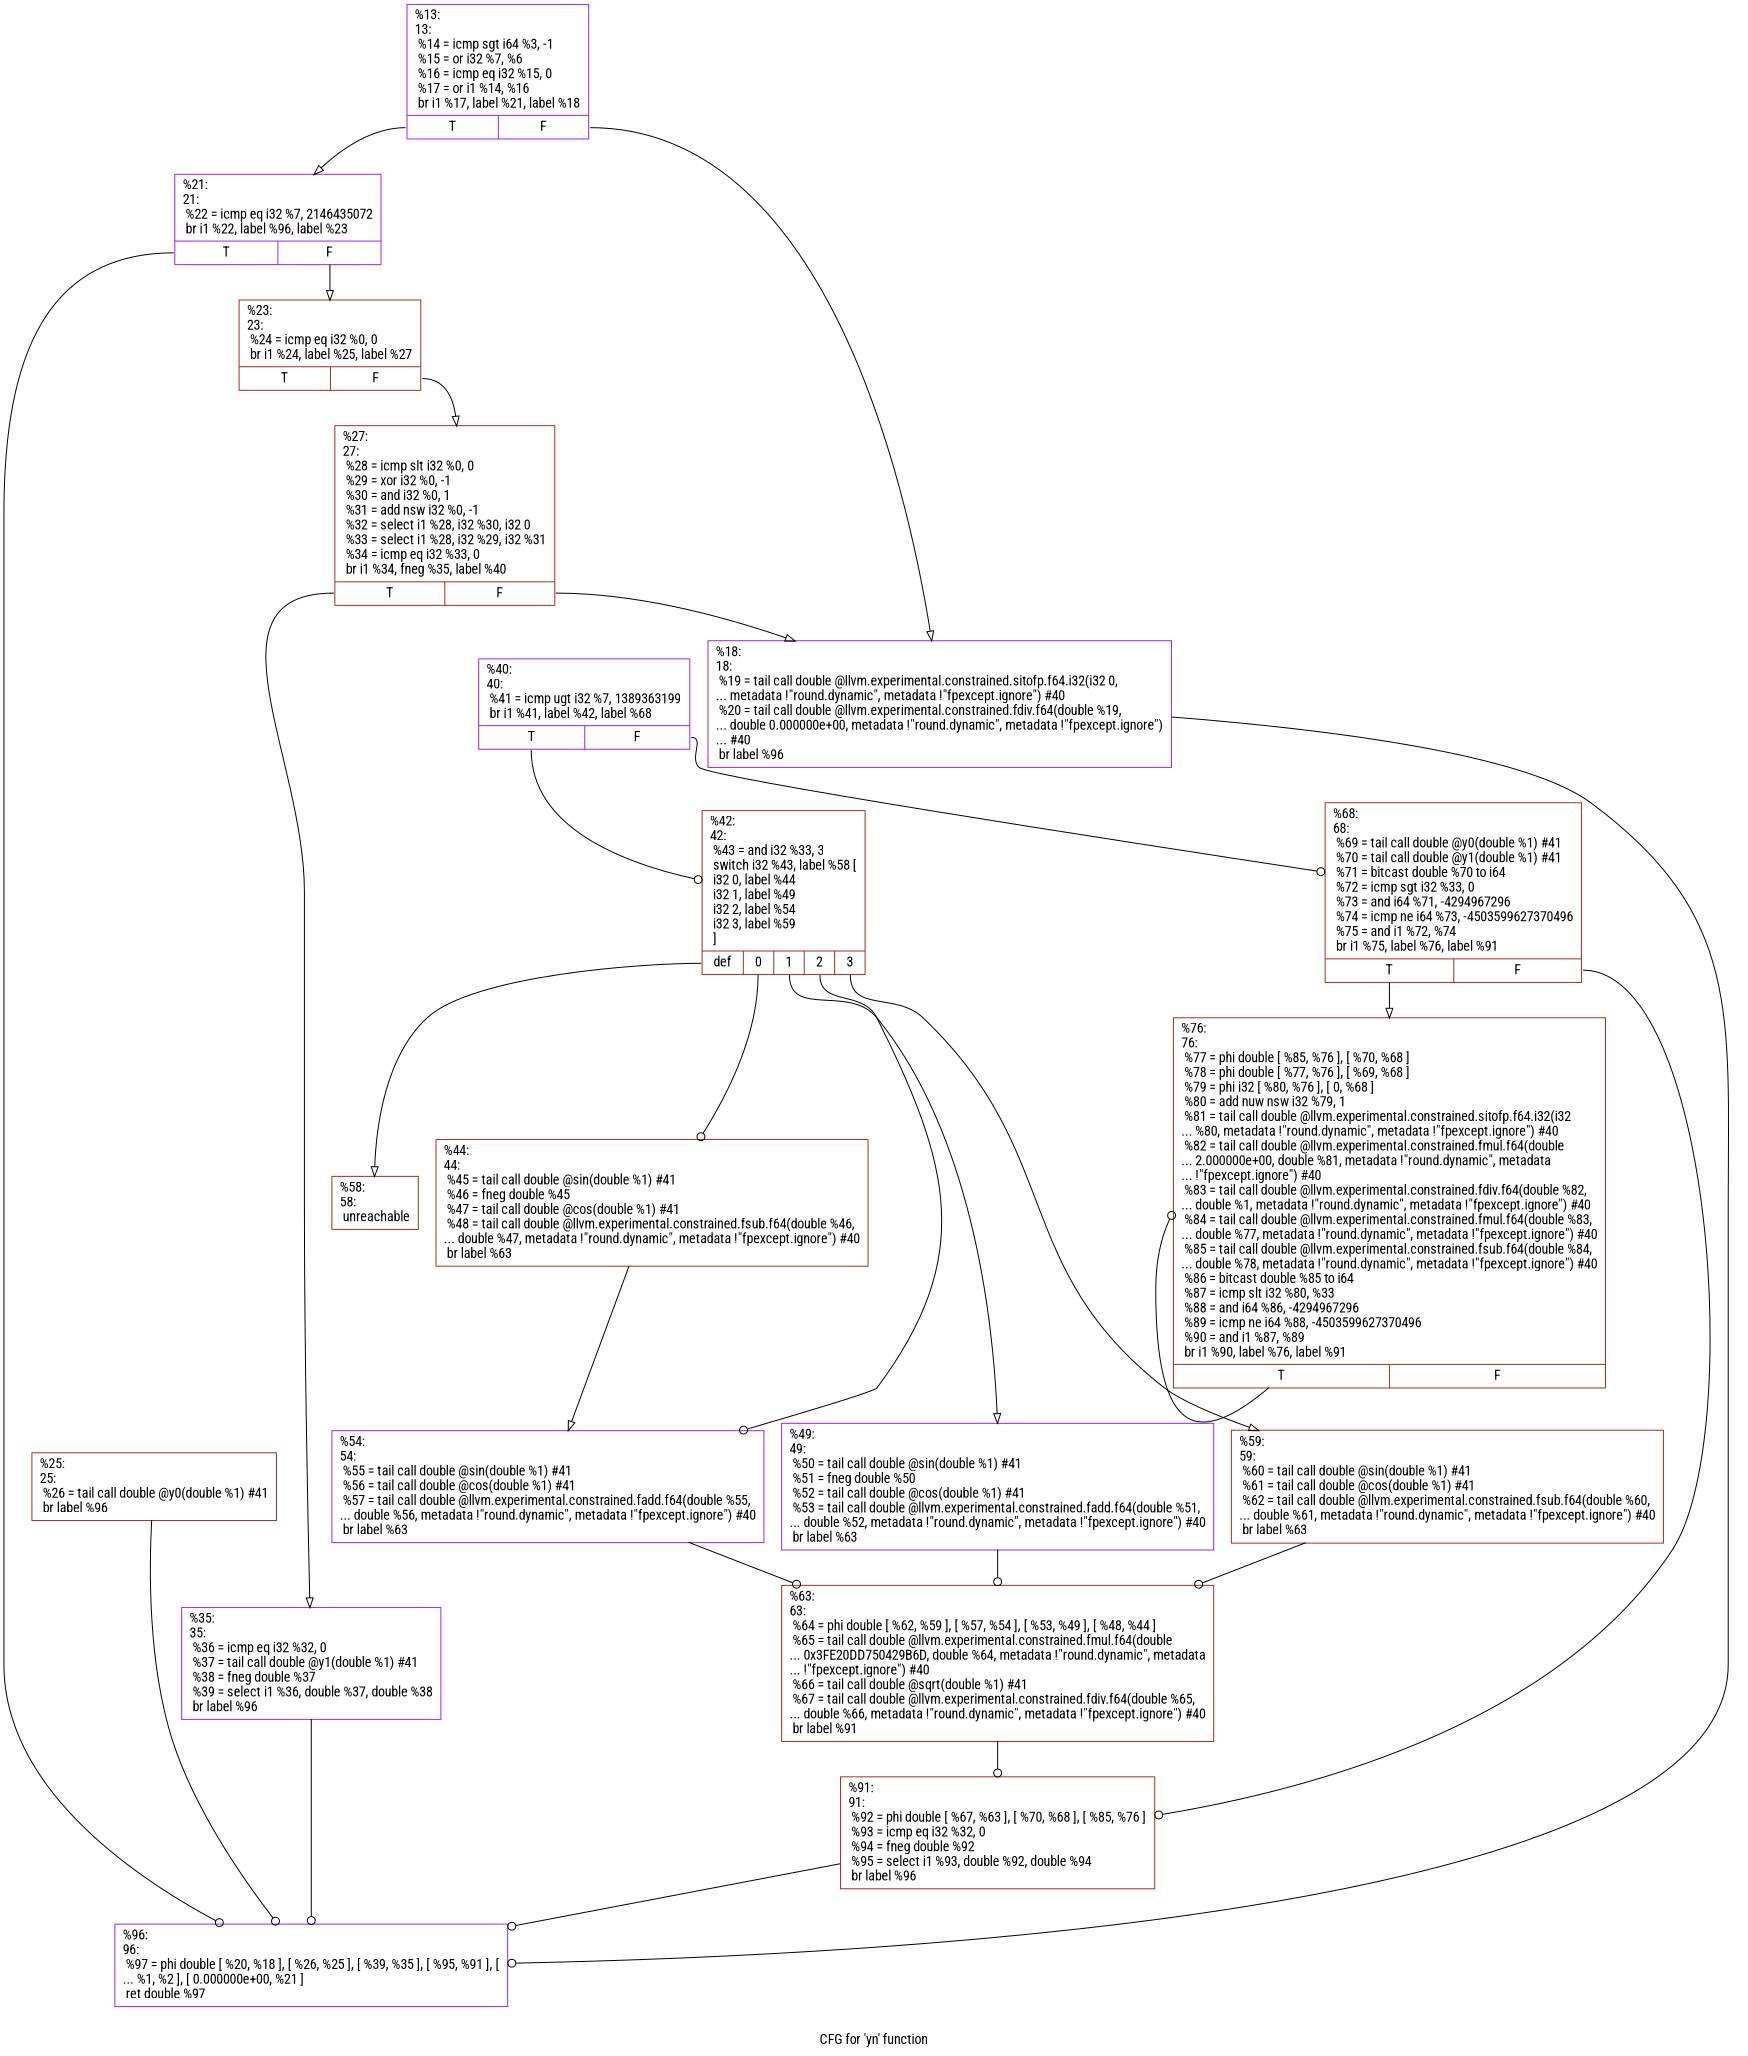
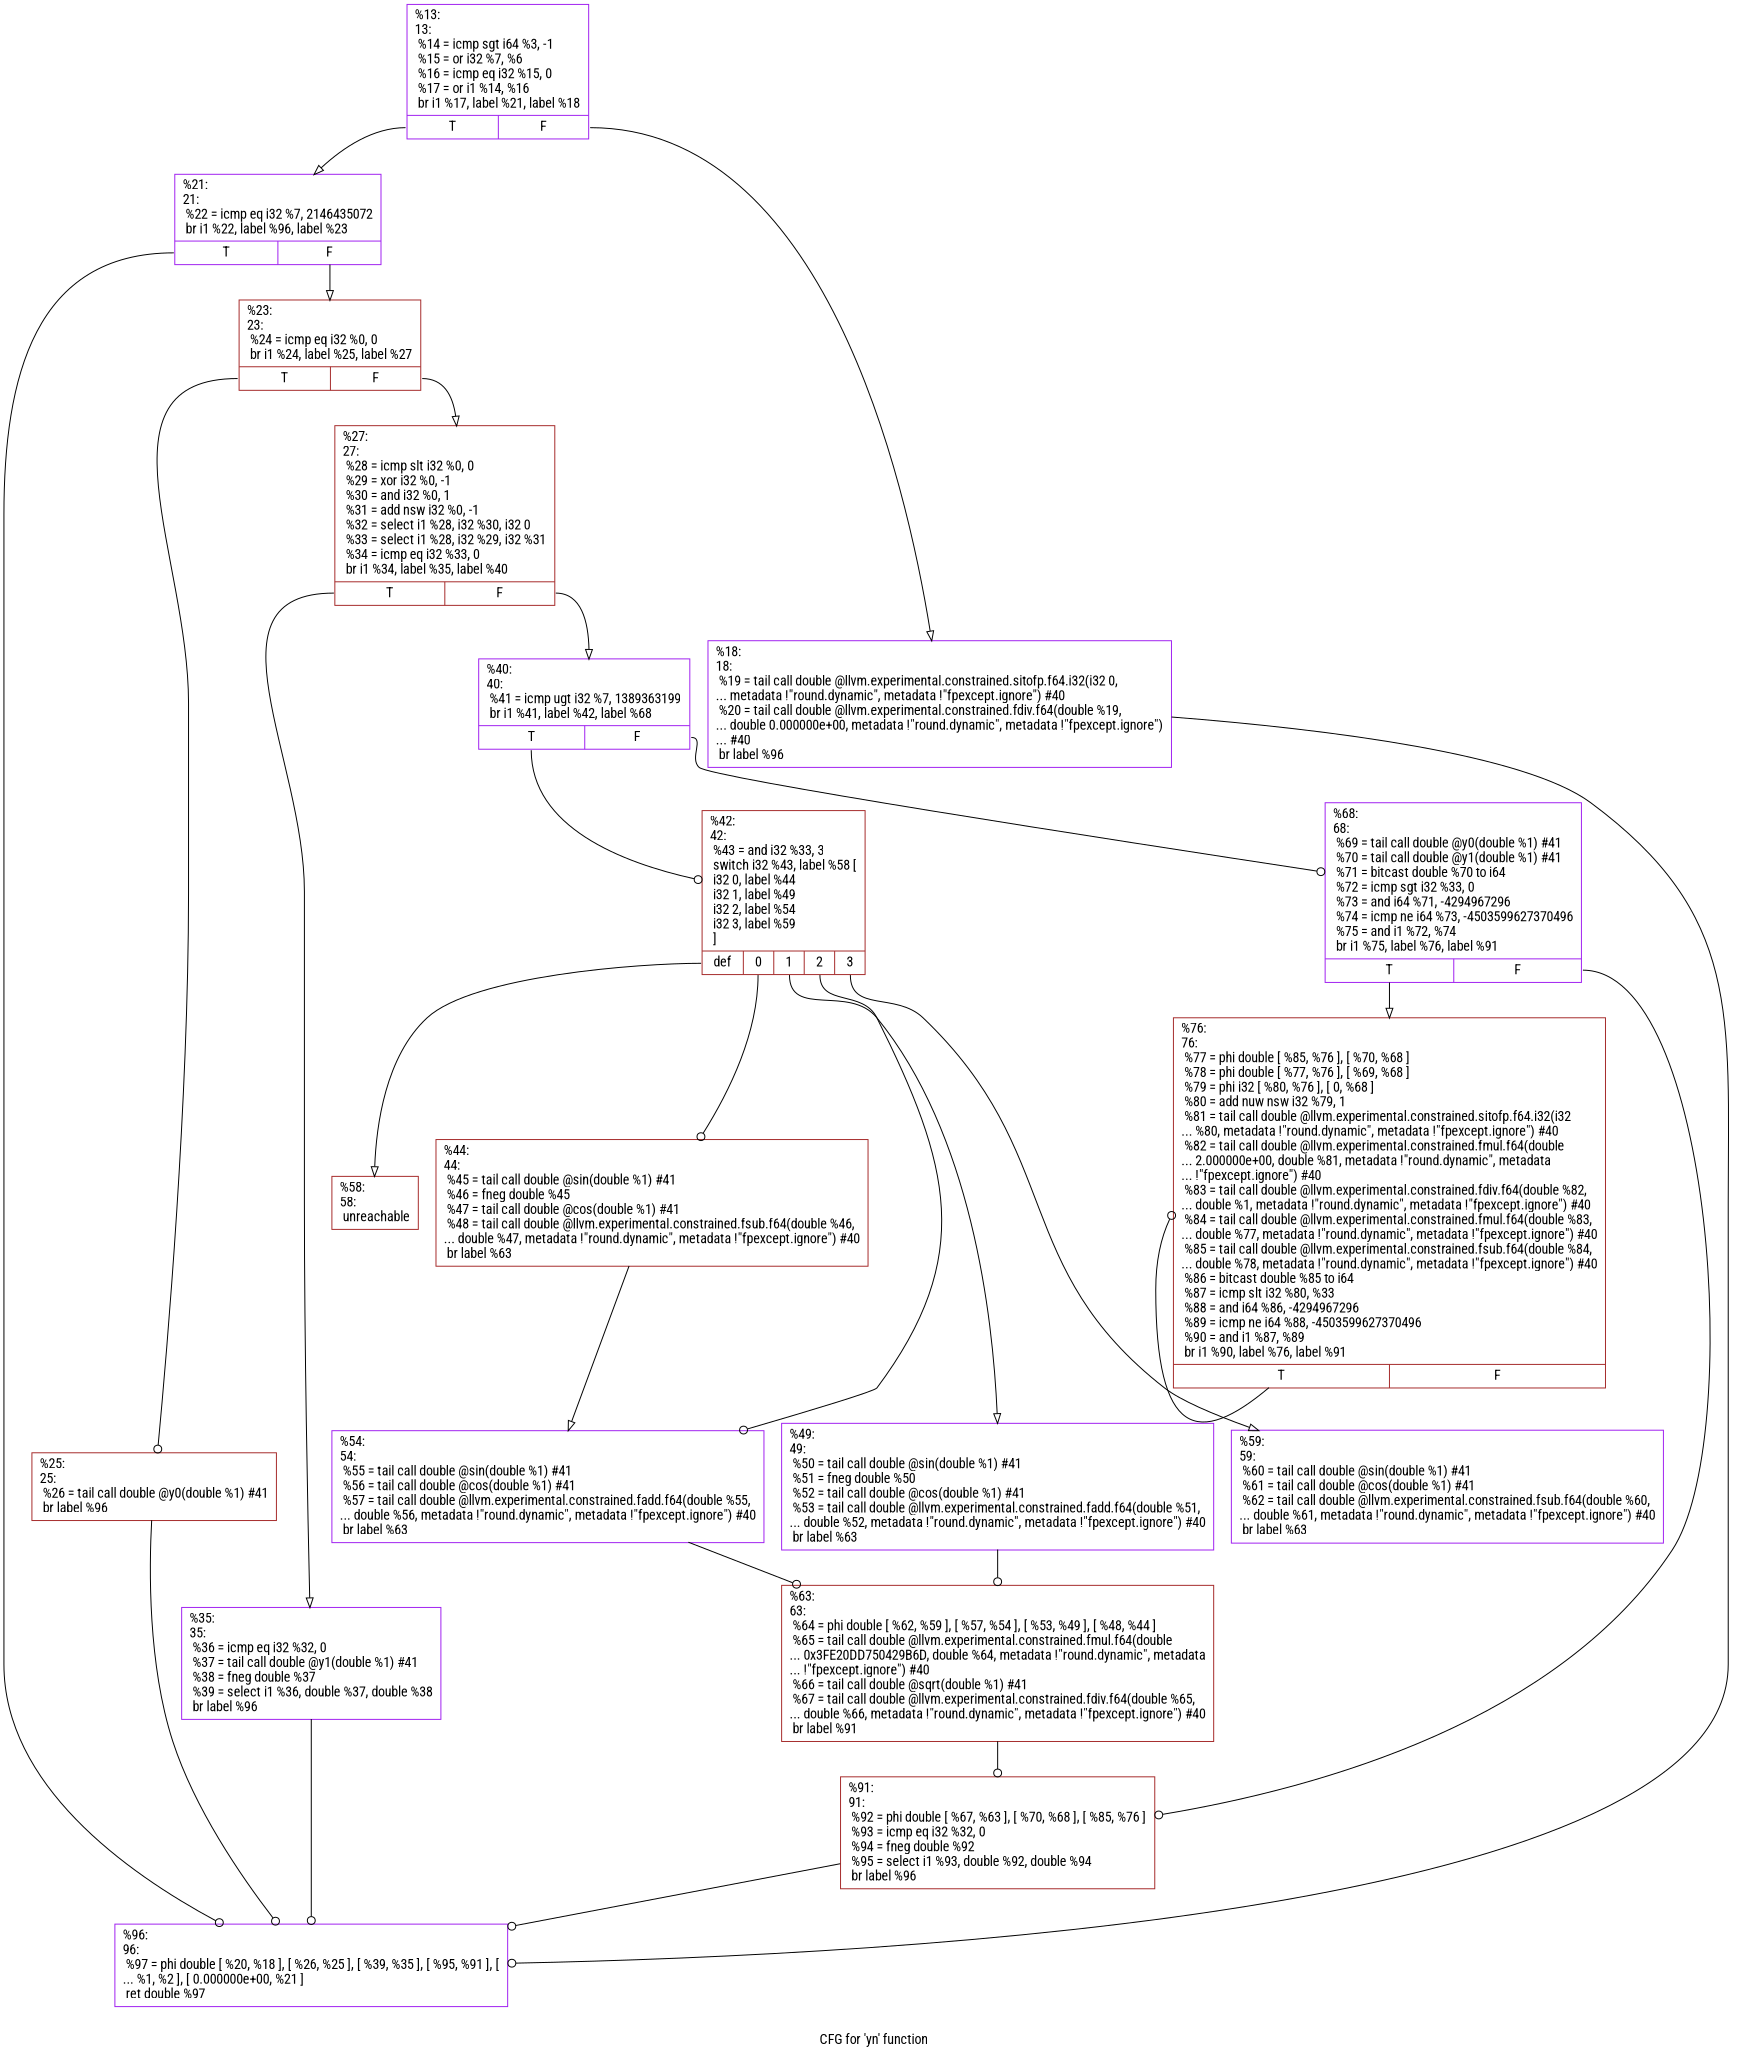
  digraph {
    fontname="Roboto Condensed"
    label="CFG for 'yn' function"
    node [color=brown fontname="Roboto Condensed" shape=record]
    edge [arrowhead=odot fontname="Roboto Condensed"]
    n1 [color=purple label="{%96:\l96:                                               \l  %97 = phi double [ %20, %18 ], [ %26, %25 ], [ %39, %35 ], [ %95, %91 ], [\l... %1, %2 ], [ 0.000000e+00, %21 ]\l  ret double %97\l}"]
    n2 [color=purple label="{%13:\l13:                                               \l  %14 = icmp sgt i64 %3, -1\l  %15 = or i32 %7, %6\l  %16 = icmp eq i32 %15, 0\l  %17 = or i1 %14, %16\l  br i1 %17, label %21, label %18\l|{<s0>T|<s1>F}}"]
    n3 [color=purple label="{%21:\l21:                                               \l  %22 = icmp eq i32 %7, 2146435072\l  br i1 %22, label %96, label %23\l|{<s0>T|<s1>F}}"]
    n4 [color=purple label="{%18:\l18:                                               \l  %19 = tail call double @llvm.experimental.constrained.sitofp.f64.i32(i32 0,\l... metadata !\"round.dynamic\", metadata !\"fpexcept.ignore\") #40\l  %20 = tail call double @llvm.experimental.constrained.fdiv.f64(double %19,\l... double 0.000000e+00, metadata !\"round.dynamic\", metadata !\"fpexcept.ignore\")\l... #40\l  br label %96\l}"]
    n5 [label="{%23:\l23:                                               \l  %24 = icmp eq i32 %0, 0\l  br i1 %24, label %25, label %27\l|{<s0>T|<s1>F}}"]
    n6 [label="{%25:\l25:                                               \l  %26 = tail call double @y0(double %1) #41\l  br label %96\l}"]
-   n7 [label="{%27:\l27:                                               \l  %28 = icmp slt i32 %0, 0\l  %29 = xor i32 %0, -1\l  %30 = and i32 %0, 1\l  %31 = add nsw i32 %0, -1\l  %32 = select i1 %28, i32 %30, i32 0\l  %33 = select i1 %28, i32 %29, i32 %31\l  %34 = icmp eq i32 %33, 0\l  br i1 %34, fneg %35, label %40\l|{<s0>T|<s1>F}}"]
+   n7 [label="{%27:\l27:                                               \l  %28 = icmp slt i32 %0, 0\l  %29 = xor i32 %0, -1\l  %30 = and i32 %0, 1\l  %31 = add nsw i32 %0, -1\l  %32 = select i1 %28, i32 %30, i32 0\l  %33 = select i1 %28, i32 %29, i32 %31\l  %34 = icmp eq i32 %33, 0\l  br i1 %34, label %35, label %40\l|{<s0>T|<s1>F}}"]
    n8 [color=purple label="{%35:\l35:                                               \l  %36 = icmp eq i32 %32, 0\l  %37 = tail call double @y1(double %1) #41\l  %38 = fneg double %37\l  %39 = select i1 %36, double %37, double %38\l  br label %96\l}"]
    n9 [color=purple label="{%40:\l40:                                               \l  %41 = icmp ugt i32 %7, 1389363199\l  br i1 %41, label %42, label %68\l|{<s0>T|<s1>F}}"]
    n10 [label="{%42:\l42:                                               \l  %43 = and i32 %33, 3\l  switch i32 %43, label %58 [\l    i32 0, label %44\l    i32 1, label %49\l    i32 2, label %54\l    i32 3, label %59\l  ]\l|{<s0>def|<s1>0|<s2>1|<s3>2|<s4>3}}"]
-   n11 [label="{%68:\l68:                                               \l  %69 = tail call double @y0(double %1) #41\l  %70 = tail call double @y1(double %1) #41\l  %71 = bitcast double %70 to i64\l  %72 = icmp sgt i32 %33, 0\l  %73 = and i64 %71, -4294967296\l  %74 = icmp ne i64 %73, -4503599627370496\l  %75 = and i1 %72, %74\l  br i1 %75, label %76, label %91\l|{<s0>T|<s1>F}}"]
+   n11 [color=purple label="{%68:\l68:                                               \l  %69 = tail call double @y0(double %1) #41\l  %70 = tail call double @y1(double %1) #41\l  %71 = bitcast double %70 to i64\l  %72 = icmp sgt i32 %33, 0\l  %73 = and i64 %71, -4294967296\l  %74 = icmp ne i64 %73, -4503599627370496\l  %75 = and i1 %72, %74\l  br i1 %75, label %76, label %91\l|{<s0>T|<s1>F}}"]
    n12 [label="{%58:\l58:                                               \l  unreachable\l}"]
    n13 [label="{%44:\l44:                                               \l  %45 = tail call double @sin(double %1) #41\l  %46 = fneg double %45\l  %47 = tail call double @cos(double %1) #41\l  %48 = tail call double @llvm.experimental.constrained.fsub.f64(double %46,\l... double %47, metadata !\"round.dynamic\", metadata !\"fpexcept.ignore\") #40\l  br label %63\l}"]
    n14 [color=purple label="{%49:\l49:                                               \l  %50 = tail call double @sin(double %1) #41\l  %51 = fneg double %50\l  %52 = tail call double @cos(double %1) #41\l  %53 = tail call double @llvm.experimental.constrained.fadd.f64(double %51,\l... double %52, metadata !\"round.dynamic\", metadata !\"fpexcept.ignore\") #40\l  br label %63\l}"]
    n15 [color=purple label="{%54:\l54:                                               \l  %55 = tail call double @sin(double %1) #41\l  %56 = tail call double @cos(double %1) #41\l  %57 = tail call double @llvm.experimental.constrained.fadd.f64(double %55,\l... double %56, metadata !\"round.dynamic\", metadata !\"fpexcept.ignore\") #40\l  br label %63\l}"]
-   n16 [label="{%59:\l59:                                               \l  %60 = tail call double @sin(double %1) #41\l  %61 = tail call double @cos(double %1) #41\l  %62 = tail call double @llvm.experimental.constrained.fsub.f64(double %60,\l... double %61, metadata !\"round.dynamic\", metadata !\"fpexcept.ignore\") #40\l  br label %63\l}"]
+   n16 [color=purple label="{%59:\l59:                                               \l  %60 = tail call double @sin(double %1) #41\l  %61 = tail call double @cos(double %1) #41\l  %62 = tail call double @llvm.experimental.constrained.fsub.f64(double %60,\l... double %61, metadata !\"round.dynamic\", metadata !\"fpexcept.ignore\") #40\l  br label %63\l}"]
    n17 [label="{%91:\l91:                                               \l  %92 = phi double [ %67, %63 ], [ %70, %68 ], [ %85, %76 ]\l  %93 = icmp eq i32 %32, 0\l  %94 = fneg double %92\l  %95 = select i1 %93, double %92, double %94\l  br label %96\l}"]
    n18 [label="{%76:\l76:                                               \l  %77 = phi double [ %85, %76 ], [ %70, %68 ]\l  %78 = phi double [ %77, %76 ], [ %69, %68 ]\l  %79 = phi i32 [ %80, %76 ], [ 0, %68 ]\l  %80 = add nuw nsw i32 %79, 1\l  %81 = tail call double @llvm.experimental.constrained.sitofp.f64.i32(i32\l... %80, metadata !\"round.dynamic\", metadata !\"fpexcept.ignore\") #40\l  %82 = tail call double @llvm.experimental.constrained.fmul.f64(double\l... 2.000000e+00, double %81, metadata !\"round.dynamic\", metadata\l... !\"fpexcept.ignore\") #40\l  %83 = tail call double @llvm.experimental.constrained.fdiv.f64(double %82,\l... double %1, metadata !\"round.dynamic\", metadata !\"fpexcept.ignore\") #40\l  %84 = tail call double @llvm.experimental.constrained.fmul.f64(double %83,\l... double %77, metadata !\"round.dynamic\", metadata !\"fpexcept.ignore\") #40\l  %85 = tail call double @llvm.experimental.constrained.fsub.f64(double %84,\l... double %78, metadata !\"round.dynamic\", metadata !\"fpexcept.ignore\") #40\l  %86 = bitcast double %85 to i64\l  %87 = icmp slt i32 %80, %33\l  %88 = and i64 %86, -4294967296\l  %89 = icmp ne i64 %88, -4503599627370496\l  %90 = and i1 %87, %89\l  br i1 %90, label %76, label %91\l|{<s0>T|<s1>F}}"]
    n19 [label="{%63:\l63:                                               \l  %64 = phi double [ %62, %59 ], [ %57, %54 ], [ %53, %49 ], [ %48, %44 ]\l  %65 = tail call double @llvm.experimental.constrained.fmul.f64(double\l... 0x3FE20DD750429B6D, double %64, metadata !\"round.dynamic\", metadata\l... !\"fpexcept.ignore\") #40\l  %66 = tail call double @sqrt(double %1) #41\l  %67 = tail call double @llvm.experimental.constrained.fdiv.f64(double %65,\l... double %66, metadata !\"round.dynamic\", metadata !\"fpexcept.ignore\") #40\l  br label %91\l}"]
    n2 -> n3 [arrowhead=onormal tailport=s0]
    n2 -> n4 [arrowhead=onormal tailport=s1]
    n3 -> n1 [tailport=s0]
    n3 -> n5 [arrowhead=onormal tailport=s1]
    n4 -> n1
+   n5 -> n6 [tailport=s0]
    n5 -> n7 [arrowhead=onormal tailport=s1]
    n6 -> n1
    n7 -> n8 [arrowhead=onormal tailport=s0]
-   n7 -> n4 [arrowhead=onormal tailport=s1]
+   n7 -> n9 [arrowhead=onormal tailport=s1]
    n8 -> n1
    n9 -> n10 [tailport=s0]
    n9 -> n11 [tailport=s1]
    n10 -> n12 [arrowhead=onormal tailport=s0]
    n10 -> n13 [tailport=s1]
    n10 -> n14 [arrowhead=onormal tailport=s2]
    n10 -> n15 [tailport=s3]
    n10 -> n16 [arrowhead=onormal tailport=s4]
    n11 -> n17 [tailport=s1]
    n11 -> n18 [arrowhead=onormal tailport=s0]
    n13 -> n15 [arrowhead=onormal]
    n14 -> n19
    n15 -> n19
-   n16 -> n19
    n17 -> n1
    n18 -> n18 [tailport=s0]
    n19 -> n17
  }
